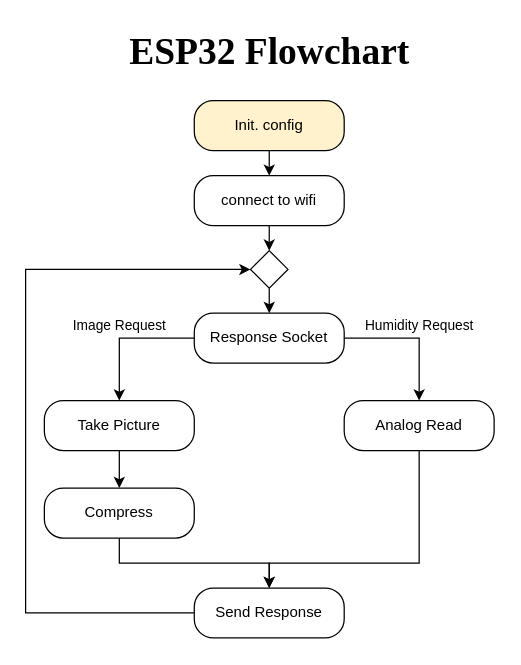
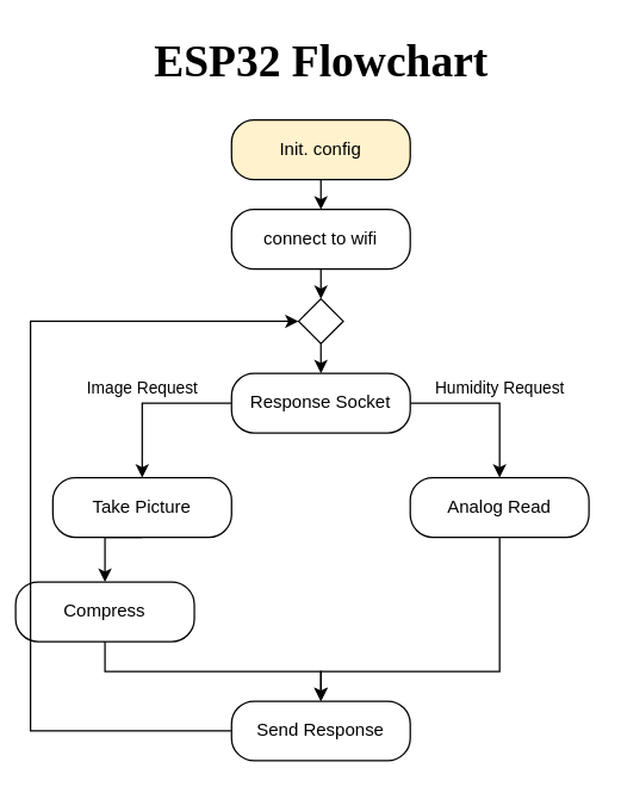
  <mxCell id="0" />
  <mxCell id="1" parent="0" />
  <mxCell id="2" value="&lt;font face=&quot;Times New Roman&quot; size=&quot;1&quot;&gt;&lt;b style=&quot;font-size: 30px&quot;&gt;ESP32 Flowchart&lt;/b&gt;&lt;/font&gt;" style="text;html=1;resizable=0;points=[];autosize=1;align=center;verticalAlign=top;spacingTop=-4;" parent="1" vertex="1"><mxGeometry x="95" y="20" width="240" height="20" as="geometry" /></mxCell>
  <mxCell id="3" style="edgeStyle=orthogonalEdgeStyle;rounded=0;orthogonalLoop=1;jettySize=auto;html=1;exitX=0.5;exitY=1;exitDx=0;exitDy=0;entryX=0.5;entryY=0;entryDx=0;entryDy=0;" parent="1" source="4" target="6" edge="1"><mxGeometry relative="1" as="geometry" /></mxCell>
  <mxCell id="4" value="Init. config" style="rounded=1;whiteSpace=wrap;html=1;align=center;arcSize=38;fillColor=#fff2cc;" parent="1" vertex="1"><mxGeometry x="155" y="80" width="120" height="40" as="geometry" /></mxCell>
  <mxCell id="5" style="edgeStyle=orthogonalEdgeStyle;rounded=0;orthogonalLoop=1;jettySize=auto;html=1;exitX=0.5;exitY=1;exitDx=0;exitDy=0;entryX=0.5;entryY=0;entryDx=0;entryDy=0;" parent="1" source="6" target="8" edge="1"><mxGeometry relative="1" as="geometry" /></mxCell>
  <mxCell id="6" value="connect to wifi" style="rounded=1;whiteSpace=wrap;html=1;align=center;arcSize=38;" parent="1" vertex="1"><mxGeometry x="155" y="140" width="120" height="40" as="geometry" /></mxCell>
  <mxCell id="7" style="edgeStyle=orthogonalEdgeStyle;rounded=0;orthogonalLoop=1;jettySize=auto;html=1;exitX=0.5;exitY=1;exitDx=0;exitDy=0;entryX=0.5;entryY=0;entryDx=0;entryDy=0;" parent="1" source="8" target="11" edge="1"><mxGeometry relative="1" as="geometry" /></mxCell>
  <mxCell id="8" value="" style="rhombus;whiteSpace=wrap;html=1;align=center;" parent="1" vertex="1"><mxGeometry x="200" y="200" width="30" height="30" as="geometry" /></mxCell>
  <mxCell id="9" value="Image Request" style="edgeStyle=orthogonalEdgeStyle;rounded=0;orthogonalLoop=1;jettySize=auto;html=1;exitX=0;exitY=0.5;exitDx=0;exitDy=0;entryX=0.5;entryY=0;entryDx=0;entryDy=0;" parent="1" source="11" target="13" edge="1"><mxGeometry x="0.091" y="-10" relative="1" as="geometry"><mxPoint x="10" y="-10" as="offset" /></mxGeometry></mxCell>
  <mxCell id="10" value="Humidity Request" style="edgeStyle=orthogonalEdgeStyle;rounded=0;orthogonalLoop=1;jettySize=auto;html=1;exitX=1;exitY=0.5;exitDx=0;exitDy=0;entryX=0.5;entryY=0;entryDx=0;entryDy=0;" parent="1" source="11" target="15" edge="1"><mxGeometry x="0.091" y="10" relative="1" as="geometry"><mxPoint x="-10" y="-10" as="offset" /></mxGeometry></mxCell>
  <mxCell id="11" value="Response Socket" style="rounded=1;whiteSpace=wrap;html=1;align=center;arcSize=38;" parent="1" vertex="1"><mxGeometry x="155" y="250" width="120" height="40" as="geometry" /></mxCell>
  <mxCell id="12" style="edgeStyle=orthogonalEdgeStyle;rounded=0;orthogonalLoop=1;jettySize=auto;html=1;exitX=0.5;exitY=1;exitDx=0;exitDy=0;entryX=0.5;entryY=0;entryDx=0;entryDy=0;" parent="1" source="13" target="17" edge="1"><mxGeometry relative="1" as="geometry" /></mxCell>
  <mxCell id="13" value="Take Picture" style="rounded=1;whiteSpace=wrap;html=1;align=center;arcSize=38;" parent="1" vertex="1"><mxGeometry x="35" y="320" width="120" height="40" as="geometry" /></mxCell>
  <mxCell id="14" style="edgeStyle=orthogonalEdgeStyle;rounded=0;orthogonalLoop=1;jettySize=auto;html=1;exitX=0.5;exitY=1;exitDx=0;exitDy=0;entryX=0.5;entryY=0;entryDx=0;entryDy=0;" parent="1" source="15" target="19" edge="1"><mxGeometry relative="1" as="geometry"><Array as="points"><mxPoint x="335" y="450" /><mxPoint x="215" y="450" /></Array></mxGeometry></mxCell>
  <mxCell id="15" value="Analog Read" style="rounded=1;whiteSpace=wrap;html=1;align=center;arcSize=38;" parent="1" vertex="1"><mxGeometry x="275" y="320" width="120" height="40" as="geometry" /></mxCell>
  <mxCell id="16" style="edgeStyle=orthogonalEdgeStyle;rounded=0;orthogonalLoop=1;jettySize=auto;html=1;exitX=0.5;exitY=1;exitDx=0;exitDy=0;entryX=0.5;entryY=0;entryDx=0;entryDy=0;" parent="1" source="17" target="19" edge="1"><mxGeometry relative="1" as="geometry" /></mxCell>
- <mxCell id="17" value="Compress" style="rounded=1;whiteSpace=wrap;html=1;align=center;arcSize=38;" parent="1" vertex="1"><mxGeometry x="35" y="390" width="120" height="40" as="geometry" /></mxCell>
+ <mxCell id="17" value="Compress" style="rounded=1;whiteSpace=wrap;html=1;align=center;arcSize=38;" parent="1" vertex="1"><mxGeometry x="10" y="390" width="120" height="40" as="geometry" /></mxCell>
  <mxCell id="18" style="edgeStyle=orthogonalEdgeStyle;rounded=0;orthogonalLoop=1;jettySize=auto;html=1;exitX=0;exitY=0.5;exitDx=0;exitDy=0;entryX=0;entryY=0.5;entryDx=0;entryDy=0;" parent="1" source="19" target="8" edge="1"><mxGeometry relative="1" as="geometry"><Array as="points"><mxPoint x="20" y="490" /><mxPoint x="20" y="215" /></Array></mxGeometry></mxCell>
  <mxCell id="19" value="Send Response" style="rounded=1;whiteSpace=wrap;html=1;align=center;arcSize=38;" parent="1" vertex="1"><mxGeometry x="155" y="470" width="120" height="40" as="geometry" /></mxCell>
